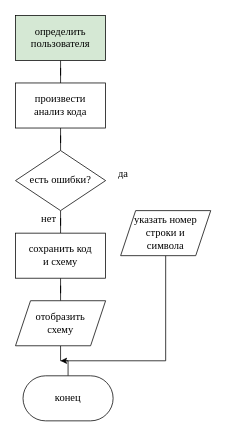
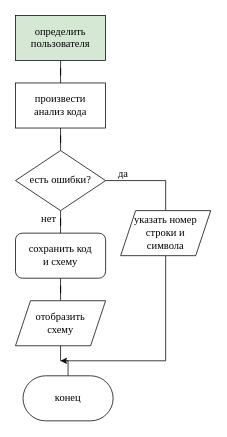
  <mxCell id="0" />
  <mxCell id="1" parent="0" />
  <mxCell id="2" style="edgeStyle=orthogonalEdgeStyle;rounded=0;orthogonalLoop=1;jettySize=auto;html=1;endArrow=none;endFill=0;fontFamily=Times New Roman;fontSize=14;" parent="1" source="3" target="5" edge="1"><mxGeometry relative="1" as="geometry" /></mxCell>
  <mxCell id="3" value="определить&lt;br style=&quot;font-size: 14px;&quot;&gt;пользователя" style="rounded=0;whiteSpace=wrap;html=1;fontFamily=Times New Roman;fontSize=14;fillColor=#d5e8d4;" parent="1" vertex="1"><mxGeometry x="20" y="20" width="120" height="60" as="geometry" /></mxCell>
  <mxCell id="4" style="edgeStyle=orthogonalEdgeStyle;rounded=0;orthogonalLoop=1;jettySize=auto;html=1;exitX=0.5;exitY=1;exitDx=0;exitDy=0;endArrow=none;endFill=0;fontFamily=Times New Roman;fontSize=14;" parent="1" source="5" target="8" edge="1"><mxGeometry relative="1" as="geometry" /></mxCell>
  <mxCell id="5" value="произвести&lt;br style=&quot;font-size: 14px;&quot;&gt;анализ кода" style="rounded=0;whiteSpace=wrap;html=1;fontFamily=Times New Roman;fontSize=14;" parent="1" vertex="1"><mxGeometry x="20" y="110" width="120" height="60" as="geometry" /></mxCell>
+ <mxCell id="6" style="edgeStyle=orthogonalEdgeStyle;rounded=0;orthogonalLoop=1;jettySize=auto;html=1;entryX=0.5;entryY=0;entryDx=0;entryDy=0;endArrow=none;endFill=0;fontFamily=Times New Roman;fontSize=14;" parent="1" source="8" target="10" edge="1"><mxGeometry relative="1" as="geometry" /></mxCell>
  <mxCell id="7" style="edgeStyle=orthogonalEdgeStyle;rounded=0;orthogonalLoop=1;jettySize=auto;html=1;endArrow=none;endFill=0;fontFamily=Times New Roman;fontSize=14;" parent="1" source="8" target="12" edge="1"><mxGeometry relative="1" as="geometry" /></mxCell>
  <mxCell id="8" value="есть ошибки?" style="rhombus;whiteSpace=wrap;html=1;fontFamily=Times New Roman;fontSize=14;" parent="1" vertex="1"><mxGeometry x="20" y="200" width="120" height="80" as="geometry" /></mxCell>
  <mxCell id="9" style="edgeStyle=orthogonalEdgeStyle;rounded=0;orthogonalLoop=1;jettySize=auto;html=1;fontFamily=Times New Roman;fontSize=14;" parent="1" source="10" edge="1"><mxGeometry relative="1" as="geometry"><mxPoint x="80" y="480" as="targetPoint" /><Array as="points"><mxPoint x="220" y="480" /></Array></mxGeometry></mxCell>
  <mxCell id="10" value="указать номер&lt;br style=&quot;font-size: 14px;&quot;&gt;строки и&lt;br style=&quot;font-size: 14px;&quot;&gt;символа" style="shape=parallelogram;perimeter=parallelogramPerimeter;whiteSpace=wrap;html=1;fixedSize=1;fontFamily=Times New Roman;fontSize=14;" parent="1" vertex="1"><mxGeometry x="160" y="280" width="120" height="60" as="geometry" /></mxCell>
  <mxCell id="11" style="edgeStyle=orthogonalEdgeStyle;rounded=0;orthogonalLoop=1;jettySize=auto;html=1;endArrow=none;endFill=0;fontFamily=Times New Roman;fontSize=14;" parent="1" source="12" target="14" edge="1"><mxGeometry relative="1" as="geometry" /></mxCell>
- <mxCell id="12" value="сохранить код&lt;br style=&quot;font-size: 14px;&quot;&gt;и схему" style="rounded=0;whiteSpace=wrap;html=1;fontFamily=Times New Roman;fontSize=14;" parent="1" vertex="1"><mxGeometry x="20" y="310" width="120" height="60" as="geometry" /></mxCell>
+ <mxCell id="12" value="сохранить код&lt;br style=&quot;font-size: 14px;&quot;&gt;и схему" style="whiteSpace=wrap;html=1;fontFamily=Times New Roman;fontSize=14;rounded=1;" parent="1" vertex="1"><mxGeometry x="20" y="310" width="120" height="60" as="geometry" /></mxCell>
  <mxCell id="13" style="edgeStyle=orthogonalEdgeStyle;rounded=0;orthogonalLoop=1;jettySize=auto;html=1;endArrow=none;endFill=0;fontFamily=Times New Roman;fontSize=14;" parent="1" source="14" target="15" edge="1"><mxGeometry relative="1" as="geometry" /></mxCell>
  <mxCell id="14" value="отобразить&lt;br style=&quot;font-size: 14px;&quot;&gt;схему" style="shape=parallelogram;perimeter=parallelogramPerimeter;whiteSpace=wrap;html=1;fixedSize=1;fontFamily=Times New Roman;fontSize=14;" parent="1" vertex="1"><mxGeometry x="20" y="400" width="120" height="60" as="geometry" /></mxCell>
  <mxCell id="15" value="конец" style="rounded=1;whiteSpace=wrap;html=1;arcSize=50;fontFamily=Times New Roman;fontSize=14;" parent="1" vertex="1"><mxGeometry x="30" y="500" width="120" height="60" as="geometry" /></mxCell>
  <mxCell id="16" value="да" style="text;html=1;align=center;verticalAlign=middle;resizable=0;points=[];autosize=1;strokeColor=none;fillColor=none;fontFamily=Times New Roman;fontSize=14;" parent="1" vertex="1"><mxGeometry x="143" y="217" width="40" height="30" as="geometry" /></mxCell>
  <mxCell id="17" value="нет" style="text;html=1;align=center;verticalAlign=middle;resizable=0;points=[];autosize=1;strokeColor=none;fillColor=none;fontFamily=Times New Roman;fontSize=14;" parent="1" vertex="1"><mxGeometry x="44" y="276" width="40" height="30" as="geometry" /></mxCell>
